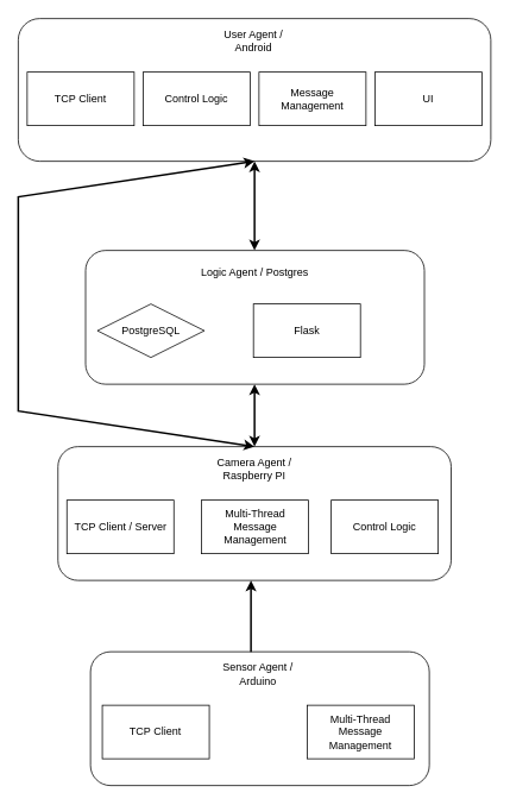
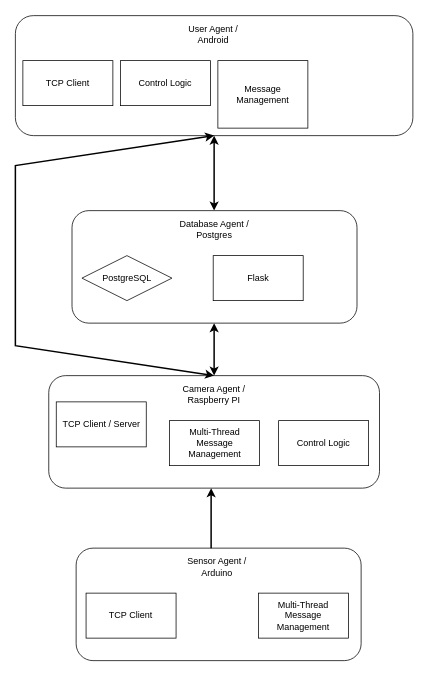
  <mxCell id="0" />
  <mxCell id="1" parent="0" />
  <mxCell id="2" value="" style="rounded=1;whiteSpace=wrap;html=1;" parent="1" vertex="1"><mxGeometry x="20" y="20" width="530" height="160" as="geometry" /></mxCell>
  <mxCell id="3" value="User Agent / Android" style="text;html=1;align=center;verticalAlign=middle;whiteSpace=wrap;rounded=0;" parent="1" vertex="1"><mxGeometry x="229" y="30" width="110" height="30" as="geometry" /></mxCell>
  <mxCell id="4" value="TCP Client" style="rounded=0;whiteSpace=wrap;html=1;" parent="1" vertex="1"><mxGeometry x="30" y="80" width="120" height="60" as="geometry" /></mxCell>
  <mxCell id="5" value="Control Logic" style="rounded=0;whiteSpace=wrap;html=1;" parent="1" vertex="1"><mxGeometry x="160" y="80" width="120" height="60" as="geometry" /></mxCell>
- <mxCell id="6" value="Message Management" style="rounded=0;whiteSpace=wrap;html=1;" parent="1" vertex="1"><mxGeometry x="290" y="80" width="120" height="60" as="geometry" /></mxCell>
- <mxCell id="7" value="UI" style="rounded=0;whiteSpace=wrap;html=1;" parent="1" vertex="1"><mxGeometry x="420" y="80" width="120" height="60" as="geometry" /></mxCell>
+ <mxCell id="6" value="Message Management" style="rounded=0;whiteSpace=wrap;html=1;" parent="1" vertex="1"><mxGeometry x="290" y="80" width="120" height="90" as="geometry" /></mxCell>
  <mxCell id="8" value="" style="rounded=1;whiteSpace=wrap;html=1;" parent="1" vertex="1"><mxGeometry x="64.5" y="500" width="441" height="150" as="geometry" /></mxCell>
  <mxCell id="9" value="Camera Agent / Raspberry PI" style="text;html=1;align=center;verticalAlign=middle;whiteSpace=wrap;rounded=0;" parent="1" vertex="1"><mxGeometry x="230" y="510" width="110" height="30" as="geometry" /></mxCell>
- <mxCell id="10" value="TCP Client / Server" style="rounded=0;whiteSpace=wrap;html=1;" parent="1" vertex="1"><mxGeometry x="74.5" y="560" width="120" height="60" as="geometry" /></mxCell>
+ <mxCell id="10" value="TCP Client / Server" style="rounded=0;whiteSpace=wrap;html=1;" parent="1" vertex="1"><mxGeometry x="74.5" y="535" width="120" height="60" as="geometry" /></mxCell>
  <mxCell id="11" value="Multi-Thread Message Management" style="rounded=0;whiteSpace=wrap;html=1;" parent="1" vertex="1"><mxGeometry x="225.5" y="560" width="120" height="60" as="geometry" /></mxCell>
  <mxCell id="12" value="" style="endArrow=classic;startArrow=classic;html=1;rounded=0;strokeWidth=2;exitX=0.5;exitY=0;exitDx=0;exitDy=0;" parent="1" source="8" edge="1"><mxGeometry width="50" height="50" relative="1" as="geometry"><mxPoint x="274" y="260" as="sourcePoint" /><mxPoint x="285" y="430" as="targetPoint" /></mxGeometry></mxCell>
  <mxCell id="13" value="" style="rounded=1;whiteSpace=wrap;html=1;" parent="1" vertex="1"><mxGeometry x="101" y="730" width="380" height="150" as="geometry" /></mxCell>
  <mxCell id="14" value="Sensor Agent / Arduino" style="text;html=1;align=center;verticalAlign=middle;whiteSpace=wrap;rounded=0;" parent="1" vertex="1"><mxGeometry x="234.25" y="740" width="110" height="30" as="geometry" /></mxCell>
  <mxCell id="15" value="TCP Client" style="rounded=0;whiteSpace=wrap;html=1;" parent="1" vertex="1"><mxGeometry x="114.25" y="790" width="120" height="60" as="geometry" /></mxCell>
  <mxCell id="16" value="Multi-Thread Message Management" style="rounded=0;whiteSpace=wrap;html=1;" parent="1" vertex="1"><mxGeometry x="344.25" y="790" width="120" height="60" as="geometry" /></mxCell>
  <mxCell id="17" value="Control Logic" style="rounded=0;whiteSpace=wrap;html=1;" parent="1" vertex="1"><mxGeometry x="371" y="560" width="120" height="60" as="geometry" /></mxCell>
  <mxCell id="18" value="" style="endArrow=classic;html=1;rounded=0;strokeWidth=2;" parent="1" edge="1"><mxGeometry width="50" height="50" relative="1" as="geometry"><mxPoint x="281" y="730" as="sourcePoint" /><mxPoint x="281" y="650" as="targetPoint" /></mxGeometry></mxCell>
  <mxCell id="19" value="" style="rounded=1;whiteSpace=wrap;html=1;" parent="1" vertex="1"><mxGeometry x="95.5" y="280" width="380" height="150" as="geometry" /></mxCell>
- <mxCell id="20" value="Logic Agent / Postgres" style="text;html=1;align=center;verticalAlign=middle;whiteSpace=wrap;rounded=0;" parent="1" vertex="1"><mxGeometry x="217.13" y="290" width="136.75" height="30" as="geometry" /></mxCell>
+ <mxCell id="20" value="Database Agent / Postgres" style="text;html=1;align=center;verticalAlign=middle;whiteSpace=wrap;rounded=0;" parent="1" vertex="1"><mxGeometry x="217.13" y="290" width="136.75" height="30" as="geometry" /></mxCell>
  <mxCell id="21" value="PostgreSQL" style="rhombus;whiteSpace=wrap;html=1;" parent="1" vertex="1"><mxGeometry x="108.75" y="340" width="120" height="60" as="geometry" /></mxCell>
  <mxCell id="22" value="Flask" style="rounded=0;whiteSpace=wrap;html=1;" parent="1" vertex="1"><mxGeometry x="283.75" y="340" width="120" height="60" as="geometry" /></mxCell>
  <mxCell id="23" value="" style="endArrow=classic;startArrow=classic;html=1;rounded=0;strokeWidth=2;exitX=0.5;exitY=0;exitDx=0;exitDy=0;entryX=0.5;entryY=1;entryDx=0;entryDy=0;" parent="1" target="2" edge="1"><mxGeometry width="50" height="50" relative="1" as="geometry"><mxPoint x="285" y="280" as="sourcePoint" /><mxPoint x="285" y="210" as="targetPoint" /></mxGeometry></mxCell>
  <mxCell id="24" value="" style="endArrow=classic;startArrow=classic;html=1;rounded=0;strokeWidth=2;exitX=0.5;exitY=0;exitDx=0;exitDy=0;entryX=0.5;entryY=1;entryDx=0;entryDy=0;" parent="1" source="8" target="2" edge="1"><mxGeometry width="50" height="50" relative="1" as="geometry"><mxPoint x="50" y="480" as="sourcePoint" /><mxPoint x="90" y="200" as="targetPoint" /><Array as="points"><mxPoint x="20" y="460" /><mxPoint x="20" y="220" /></Array></mxGeometry></mxCell>
